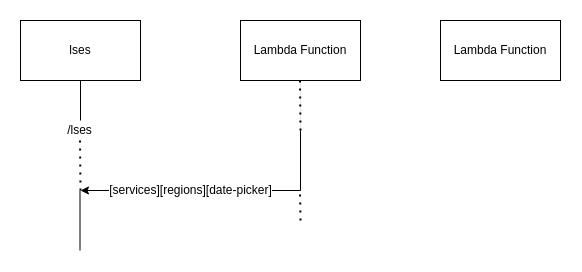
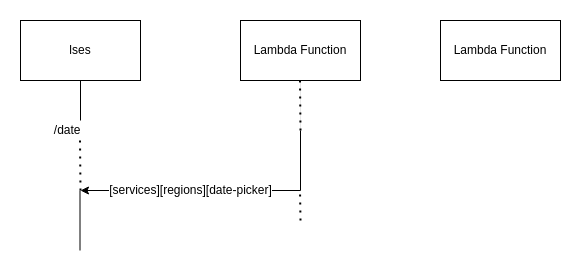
  <mxCell id="0" />
  <mxCell id="1" parent="0" />
- <mxCell id="2" value="/lses&lt;span style=&quot;white-space: pre&quot;&gt;&#09;&lt;/span&gt;" style="text;html=1;align=center;verticalAlign=middle;resizable=0;points=[];autosize=1;strokeColor=none;fillColor=none;" vertex="1" parent="1"><mxGeometry x="60" y="120" width="40" height="20" as="geometry" /></mxCell>
+ <mxCell id="2" value="/date&lt;span style=&quot;white-space: pre&quot;&gt;&#09;&lt;/span&gt;" style="text;html=1;align=center;verticalAlign=middle;resizable=0;points=[];autosize=1;strokeColor=none;fillColor=none;" vertex="1" parent="1"><mxGeometry x="60" y="120" width="40" height="20" as="geometry" /></mxCell>
  <mxCell id="3" style="edgeStyle=orthogonalEdgeStyle;rounded=0;orthogonalLoop=1;jettySize=auto;html=1;exitX=0.5;exitY=1;exitDx=0;exitDy=0;dashed=1;endArrow=none;endFill=0;strokeWidth=0;" edge="1" parent="1" source="4"><mxGeometry relative="1" as="geometry"><mxPoint x="300" y="130" as="targetPoint" /></mxGeometry></mxCell>
  <mxCell id="4" value="Lambda Function" style="rounded=0;whiteSpace=wrap;html=1;" vertex="1" parent="1"><mxGeometry x="240" y="20" width="120" height="60" as="geometry" /></mxCell>
  <mxCell id="5" value="Lambda Function" style="rounded=0;whiteSpace=wrap;html=1;" vertex="1" parent="1"><mxGeometry x="440" y="20" width="120" height="60" as="geometry" /></mxCell>
  <mxCell id="6" value="" style="edgeStyle=orthogonalEdgeStyle;rounded=0;orthogonalLoop=1;jettySize=auto;html=1;endArrow=none;endFill=0;" edge="1" parent="1" source="7" target="2"><mxGeometry relative="1" as="geometry" /></mxCell>
  <mxCell id="7" value="lses" style="rounded=0;whiteSpace=wrap;html=1;" vertex="1" parent="1"><mxGeometry x="20" y="20" width="120" height="60" as="geometry" /></mxCell>
  <mxCell id="8" value="" style="endArrow=none;dashed=1;html=1;dashPattern=1 3;strokeWidth=2;" edge="1" parent="1"><mxGeometry width="50" height="50" relative="1" as="geometry"><mxPoint x="300" y="130" as="sourcePoint" /><mxPoint x="299.5" y="80" as="targetPoint" /></mxGeometry></mxCell>
  <mxCell id="9" value="" style="endArrow=none;html=1;strokeWidth=1;" edge="1" parent="1"><mxGeometry width="50" height="50" relative="1" as="geometry"><mxPoint x="300" y="190" as="sourcePoint" /><mxPoint x="300" y="130" as="targetPoint" /></mxGeometry></mxCell>
  <mxCell id="10" value="&lt;font style=&quot;font-size: 12px&quot;&gt;[services][regions][date-picker]&lt;/font&gt;" style="endArrow=classic;html=1;strokeWidth=1;" edge="1" parent="1"><mxGeometry relative="1" as="geometry"><mxPoint x="300" y="190" as="sourcePoint" /><mxPoint x="80" y="190" as="targetPoint" /></mxGeometry></mxCell>
  <mxCell id="11" value="" style="endArrow=none;dashed=1;html=1;dashPattern=1 3;strokeWidth=2;" edge="1" parent="1"><mxGeometry width="50" height="50" relative="1" as="geometry"><mxPoint x="80" y="190" as="sourcePoint" /><mxPoint x="79.5" y="140" as="targetPoint" /></mxGeometry></mxCell>
  <mxCell id="12" value="" style="endArrow=none;dashed=1;html=1;dashPattern=1 3;strokeWidth=2;" edge="1" parent="1"><mxGeometry width="50" height="50" relative="1" as="geometry"><mxPoint x="300" y="220" as="sourcePoint" /><mxPoint x="299.5" y="190" as="targetPoint" /></mxGeometry></mxCell>
  <mxCell id="13" value="" style="endArrow=none;html=1;strokeWidth=1;" edge="1" parent="1"><mxGeometry width="50" height="50" relative="1" as="geometry"><mxPoint x="79.5" y="250" as="sourcePoint" /><mxPoint x="79.5" y="190" as="targetPoint" /></mxGeometry></mxCell>
